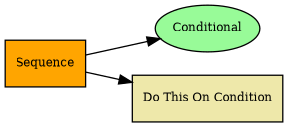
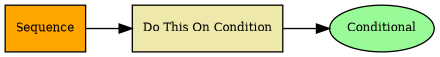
  digraph {
    fontname="times-roman"
    rankdir=LR
    node [fontcolor=black fontname="times-roman" fontsize=9 shape=box style=filled]
    edge [fontname="times-roman"]
    n1 [fillcolor=orange label=Sequence]
    n2 [fillcolor=palegreen label=Conditional shape=ellipse]
    n3 [fillcolor=palegoldenrod label="Do This On Condition"]
-   n1 -> n2
+   n3 -> n2
    n1 -> n3
  }
